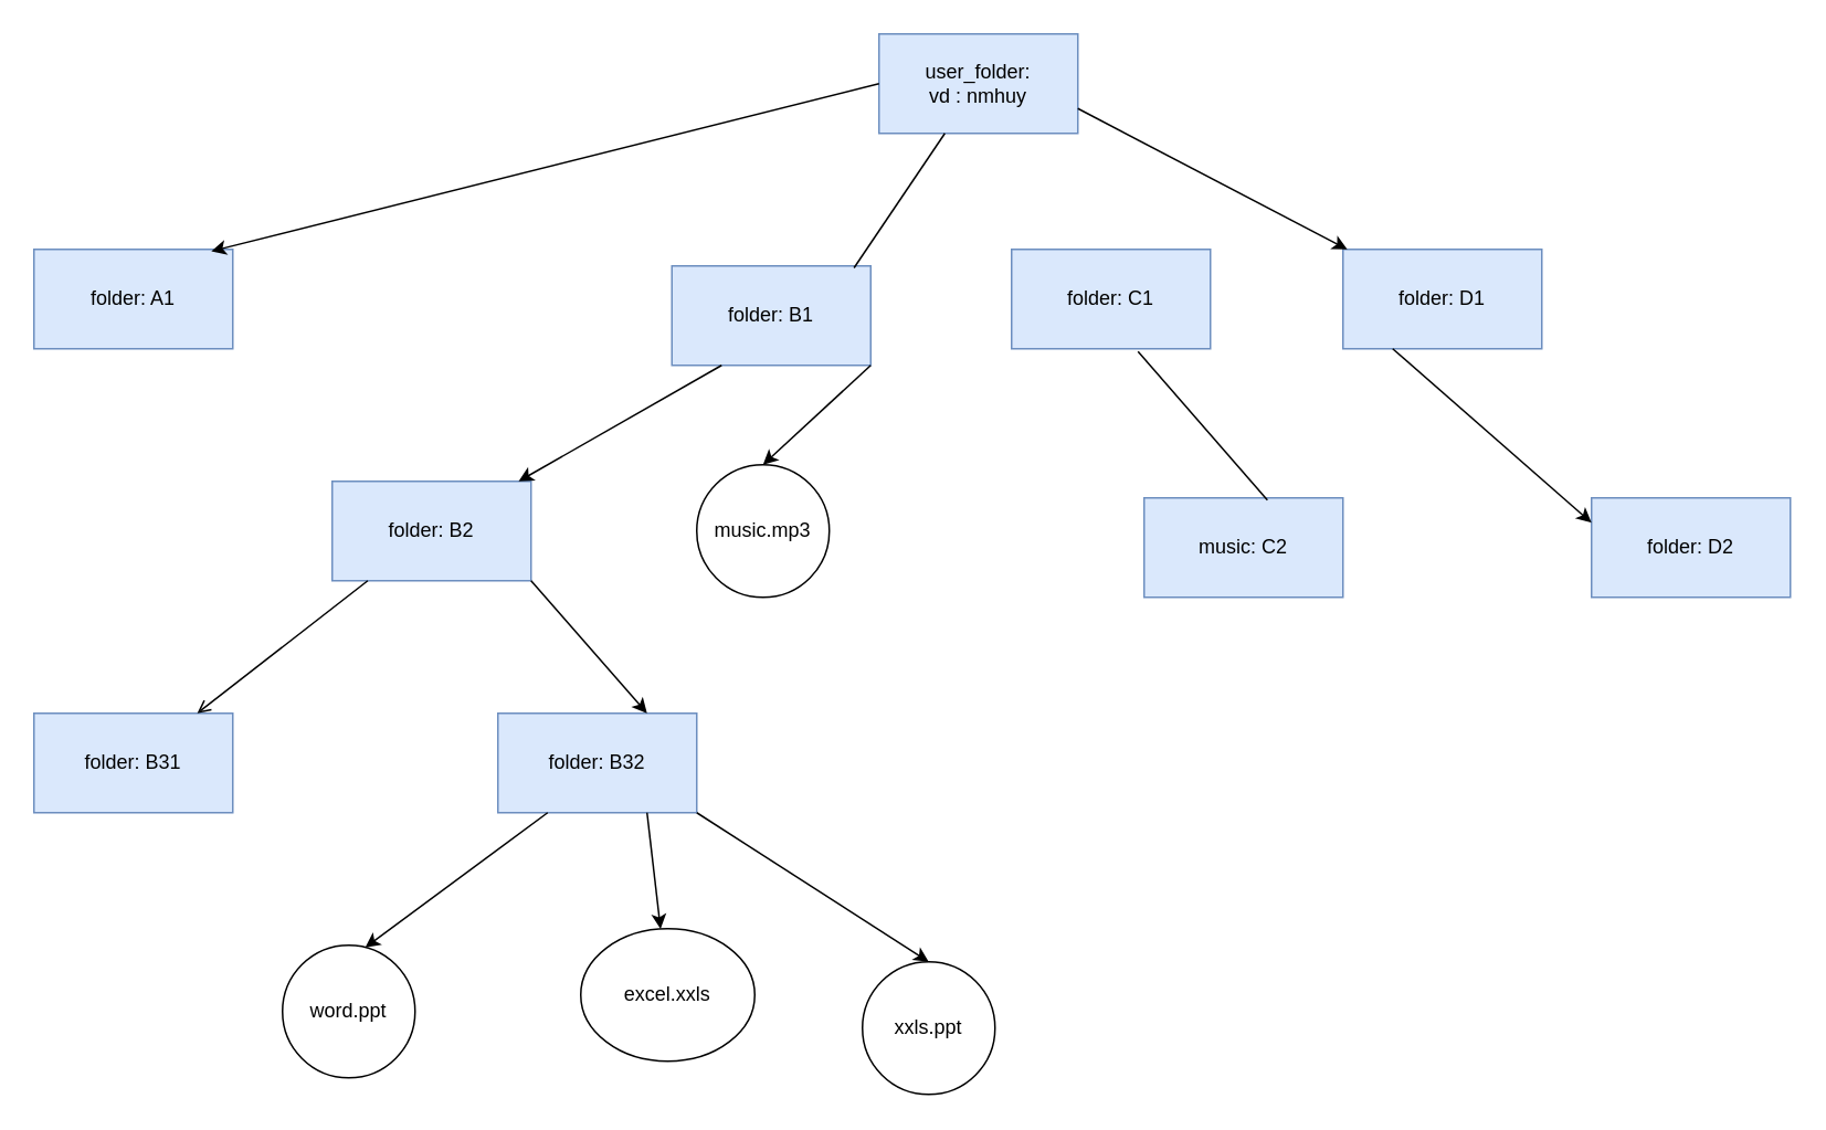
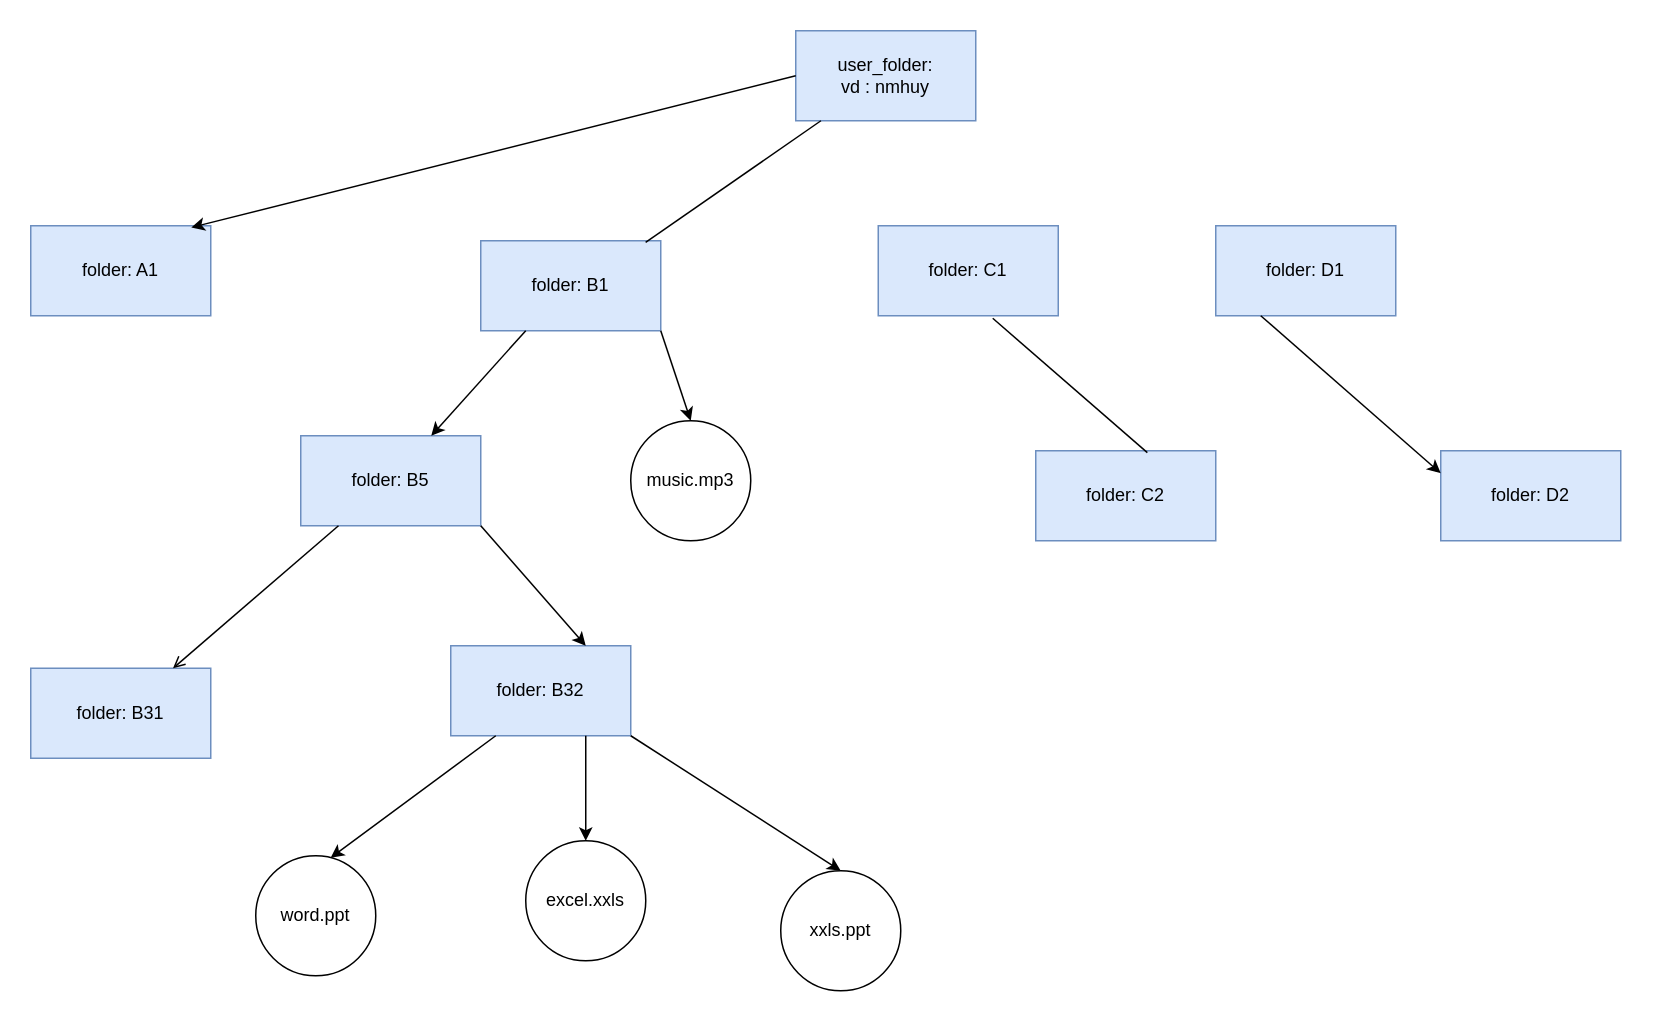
  <mxCell id="0" />
  <mxCell id="1" parent="0" />
  <mxCell id="2" value="user_folder:&lt;br&gt;vd : nmhuy" style="rounded=0;whiteSpace=wrap;html=1;fillColor=#dae8fc;strokeColor=#6c8ebf;" parent="1" vertex="1"><mxGeometry x="530" y="20" width="120" height="60" as="geometry" /></mxCell>
  <mxCell id="3" value="folder: A1" style="rounded=0;whiteSpace=wrap;html=1;fillColor=#dae8fc;strokeColor=#6c8ebf;" parent="1" vertex="1"><mxGeometry x="20" y="150" width="120" height="60" as="geometry" /></mxCell>
- <mxCell id="4" value="folder: B1" style="rounded=0;whiteSpace=wrap;html=1;fillColor=#dae8fc;strokeColor=#6c8ebf;" parent="1" vertex="1"><mxGeometry x="405" y="160" width="120" height="60" as="geometry" /></mxCell>
- <mxCell id="5" value="folder: C1" style="rounded=0;whiteSpace=wrap;html=1;fillColor=#dae8fc;strokeColor=#6c8ebf;" parent="1" vertex="1"><mxGeometry x="610" y="150" width="120" height="60" as="geometry" /></mxCell>
+ <mxCell id="4" value="folder: B1" style="rounded=0;whiteSpace=wrap;html=1;fillColor=#dae8fc;strokeColor=#6c8ebf;" parent="1" vertex="1"><mxGeometry x="320" y="160" width="120" height="60" as="geometry" /></mxCell>
+ <mxCell id="5" value="folder: C1" style="rounded=0;whiteSpace=wrap;html=1;fillColor=#dae8fc;strokeColor=#6c8ebf;" parent="1" vertex="1"><mxGeometry x="585" y="150" width="120" height="60" as="geometry" /></mxCell>
  <mxCell id="6" value="folder: D1" style="rounded=0;whiteSpace=wrap;html=1;fillColor=#dae8fc;strokeColor=#6c8ebf;" parent="1" vertex="1"><mxGeometry x="810" y="150" width="120" height="60" as="geometry" /></mxCell>
- <mxCell id="7" value="folder: B2" style="rounded=0;whiteSpace=wrap;html=1;fillColor=#dae8fc;strokeColor=#6c8ebf;" parent="1" vertex="1"><mxGeometry x="200" y="290" width="120" height="60" as="geometry" /></mxCell>
+ <mxCell id="7" value="folder: B5" style="rounded=0;whiteSpace=wrap;html=1;fillColor=#dae8fc;strokeColor=#6c8ebf;" parent="1" vertex="1"><mxGeometry x="200" y="290" width="120" height="60" as="geometry" /></mxCell>
  <mxCell id="8" value="music.mp3" style="ellipse;whiteSpace=wrap;html=1;aspect=fixed;" parent="1" vertex="1"><mxGeometry x="420" y="280" width="80" height="80" as="geometry" /></mxCell>
- <mxCell id="9" value="folder: B31" style="rounded=0;whiteSpace=wrap;html=1;fillColor=#dae8fc;strokeColor=#6c8ebf;" parent="1" vertex="1"><mxGeometry x="20" y="430" width="120" height="60" as="geometry" /></mxCell>
+ <mxCell id="9" value="folder: B31" style="rounded=0;whiteSpace=wrap;html=1;fillColor=#dae8fc;strokeColor=#6c8ebf;" parent="1" vertex="1"><mxGeometry x="20" y="445" width="120" height="60" as="geometry" /></mxCell>
  <mxCell id="10" value="folder: B32" style="rounded=0;whiteSpace=wrap;html=1;fillColor=#dae8fc;strokeColor=#6c8ebf;" parent="1" vertex="1"><mxGeometry x="300" y="430" width="120" height="60" as="geometry" /></mxCell>
  <mxCell id="11" value="word.ppt" style="ellipse;whiteSpace=wrap;html=1;aspect=fixed;" parent="1" vertex="1"><mxGeometry x="170" y="570" width="80" height="80" as="geometry" /></mxCell>
- <mxCell id="12" value="excel.xxls" style="ellipse;whiteSpace=wrap;html=1;aspect=fixed;" parent="1" vertex="1"><mxGeometry x="350" y="560" width="105" height="80" as="geometry" /></mxCell>
+ <mxCell id="12" value="excel.xxls" style="ellipse;whiteSpace=wrap;html=1;aspect=fixed;" parent="1" vertex="1"><mxGeometry x="350" y="560" width="80" height="80" as="geometry" /></mxCell>
  <mxCell id="13" value="xxls.ppt" style="ellipse;whiteSpace=wrap;html=1;aspect=fixed;" parent="1" vertex="1"><mxGeometry x="520" y="580" width="80" height="80" as="geometry" /></mxCell>
  <mxCell id="14" value="folder: D2" style="rounded=0;whiteSpace=wrap;html=1;fillColor=#dae8fc;strokeColor=#6c8ebf;" parent="1" vertex="1"><mxGeometry x="960" y="300" width="120" height="60" as="geometry" /></mxCell>
- <mxCell id="15" value="music: C2" style="rounded=0;whiteSpace=wrap;html=1;fillColor=#dae8fc;strokeColor=#6c8ebf;" parent="1" vertex="1"><mxGeometry x="690" y="300" width="120" height="60" as="geometry" /></mxCell>
+ <mxCell id="15" value="folder: C2" style="rounded=0;whiteSpace=wrap;html=1;fillColor=#dae8fc;strokeColor=#6c8ebf;" parent="1" vertex="1"><mxGeometry x="690" y="300" width="120" height="60" as="geometry" /></mxCell>
  <mxCell id="16" value="" style="endArrow=classic;html=1;exitX=0;exitY=0.5;exitDx=0;exitDy=0;entryX=0.892;entryY=0.019;entryDx=0;entryDy=0;entryPerimeter=0;" parent="1" source="2" target="3" edge="1"><mxGeometry width="50" height="50" relative="1" as="geometry"><mxPoint x="440" y="410" as="sourcePoint" /><mxPoint x="490" y="360" as="targetPoint" /></mxGeometry></mxCell>
  <mxCell id="17" value="" style="endArrow=none;html=1;entryX=0.916;entryY=0.019;entryDx=0;entryDy=0;entryPerimeter=0;" parent="1" source="2" target="4" edge="1"><mxGeometry width="50" height="50" relative="1" as="geometry"><mxPoint x="530" y="90" as="sourcePoint" /><mxPoint x="490" y="360" as="targetPoint" /></mxGeometry></mxCell>
- <mxCell id="18" value="" style="endArrow=classic;html=1;exitX=1;exitY=0.75;exitDx=0;exitDy=0;" parent="1" source="2" target="6" edge="1"><mxGeometry width="50" height="50" relative="1" as="geometry"><mxPoint x="440" y="170" as="sourcePoint" /><mxPoint x="490" y="120" as="targetPoint" /></mxGeometry></mxCell>
  <mxCell id="19" value="" style="endArrow=classic;html=1;exitX=0.25;exitY=1;exitDx=0;exitDy=0;" parent="1" source="4" target="7" edge="1"><mxGeometry width="50" height="50" relative="1" as="geometry"><mxPoint x="440" y="410" as="sourcePoint" /><mxPoint x="490" y="360" as="targetPoint" /></mxGeometry></mxCell>
  <mxCell id="20" value="" style="endArrow=classic;html=1;exitX=1;exitY=1;exitDx=0;exitDy=0;entryX=0.5;entryY=0;entryDx=0;entryDy=0;" parent="1" source="4" target="8" edge="1"><mxGeometry width="50" height="50" relative="1" as="geometry"><mxPoint x="510" y="270" as="sourcePoint" /><mxPoint x="560" y="220" as="targetPoint" /></mxGeometry></mxCell>
  <mxCell id="21" value="" style="endArrow=open;html=1;" parent="1" source="7" target="9" edge="1"><mxGeometry width="50" height="50" relative="1" as="geometry"><mxPoint x="510" y="430" as="sourcePoint" /><mxPoint x="560" y="380" as="targetPoint" /></mxGeometry></mxCell>
  <mxCell id="22" value="" style="endArrow=classic;html=1;exitX=1;exitY=1;exitDx=0;exitDy=0;entryX=0.75;entryY=0;entryDx=0;entryDy=0;" parent="1" source="7" target="10" edge="1"><mxGeometry width="50" height="50" relative="1" as="geometry"><mxPoint x="440" y="410" as="sourcePoint" /><mxPoint x="490" y="360" as="targetPoint" /></mxGeometry></mxCell>
  <mxCell id="23" value="" style="endArrow=classic;html=1;exitX=0.25;exitY=1;exitDx=0;exitDy=0;entryX=0.624;entryY=0.017;entryDx=0;entryDy=0;entryPerimeter=0;" parent="1" source="10" target="11" edge="1"><mxGeometry width="50" height="50" relative="1" as="geometry"><mxPoint x="440" y="410" as="sourcePoint" /><mxPoint x="490" y="360" as="targetPoint" /></mxGeometry></mxCell>
  <mxCell id="24" value="" style="endArrow=classic;html=1;exitX=0.75;exitY=1;exitDx=0;exitDy=0;" parent="1" source="10" target="12" edge="1"><mxGeometry width="50" height="50" relative="1" as="geometry"><mxPoint x="520" y="520" as="sourcePoint" /><mxPoint x="570" y="470" as="targetPoint" /></mxGeometry></mxCell>
  <mxCell id="25" value="" style="endArrow=classic;html=1;entryX=0.5;entryY=0;entryDx=0;entryDy=0;" parent="1" target="13" edge="1"><mxGeometry width="50" height="50" relative="1" as="geometry"><mxPoint x="420" y="490" as="sourcePoint" /><mxPoint x="470" y="440" as="targetPoint" /></mxGeometry></mxCell>
  <mxCell id="26" value="" style="endArrow=none;html=1;exitX=0.636;exitY=1.028;exitDx=0;exitDy=0;exitPerimeter=0;entryX=0.62;entryY=0.021;entryDx=0;entryDy=0;entryPerimeter=0;" parent="1" source="5" target="15" edge="1"><mxGeometry width="50" height="50" relative="1" as="geometry"><mxPoint x="540" y="430" as="sourcePoint" /><mxPoint x="590" y="380" as="targetPoint" /></mxGeometry></mxCell>
  <mxCell id="27" value="" style="endArrow=classic;html=1;exitX=0.25;exitY=1;exitDx=0;exitDy=0;entryX=0;entryY=0.25;entryDx=0;entryDy=0;" parent="1" source="6" target="14" edge="1"><mxGeometry width="50" height="50" relative="1" as="geometry"><mxPoint x="840" y="310" as="sourcePoint" /><mxPoint x="890" y="260" as="targetPoint" /></mxGeometry></mxCell>
